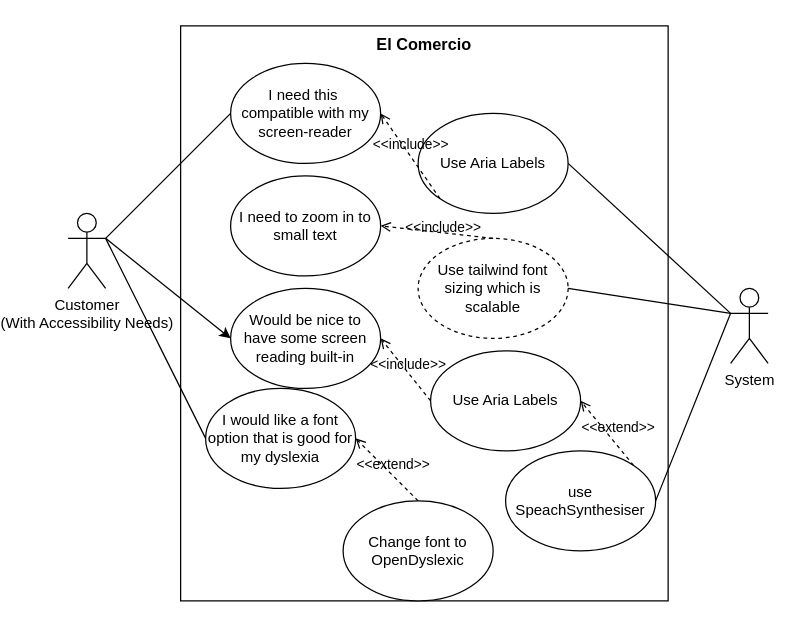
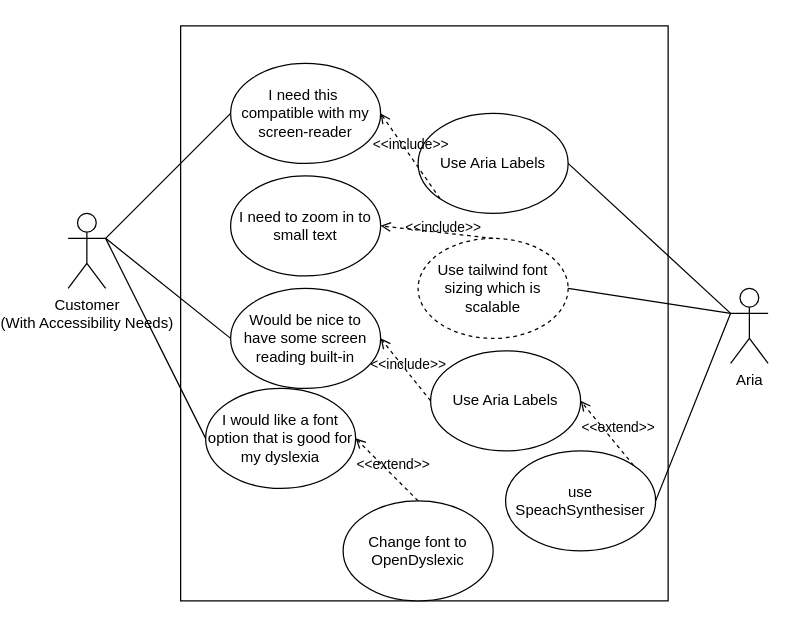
  <mxCell id="0" />
  <mxCell id="1" parent="0" />
  <mxCell id="2" value="" style="rounded=0;whiteSpace=wrap;html=1;" parent="1" vertex="1"><mxGeometry x="110" y="20" width="390" height="460" as="geometry" /></mxCell>
  <mxCell id="3" value="Customer&lt;div&gt;(With Accessibility Needs)&lt;/div&gt;" style="shape=umlActor;verticalLabelPosition=bottom;verticalAlign=top;html=1;outlineConnect=0;" parent="1" vertex="1"><mxGeometry x="20" y="170" width="30" height="60" as="geometry" /></mxCell>
  <mxCell id="4" value="I need this&amp;nbsp;&lt;div&gt;compatible with my screen-reader&lt;/div&gt;" style="ellipse;whiteSpace=wrap;html=1;" parent="1" vertex="1"><mxGeometry x="150" y="50" width="120" height="80" as="geometry" /></mxCell>
  <mxCell id="5" value="Would be nice to have some screen reading built-in" style="ellipse;whiteSpace=wrap;html=1;" parent="1" vertex="1"><mxGeometry x="150" y="230" width="120" height="80" as="geometry" /></mxCell>
  <mxCell id="6" value="I would like a font option that is good for my dyslexia" style="ellipse;whiteSpace=wrap;html=1;" parent="1" vertex="1"><mxGeometry x="130" y="310" width="120" height="80" as="geometry" /></mxCell>
- <mxCell id="7" value="&lt;b&gt;&lt;font style=&quot;font-size: 13px;&quot;&gt;El Comercio&lt;/font&gt;&lt;/b&gt;" style="text;html=1;align=center;verticalAlign=middle;whiteSpace=wrap;rounded=0;" vertex="1" parent="1"><mxGeometry x="250" y="20" width="110" height="30" as="geometry" /></mxCell>
  <mxCell id="8" value="I need to zoom in to small text" style="ellipse;whiteSpace=wrap;html=1;" vertex="1" parent="1"><mxGeometry x="150" y="140" width="120" height="80" as="geometry" /></mxCell>
  <mxCell id="9" value="Use tailwind font sizing which is scalable" style="ellipse;whiteSpace=wrap;html=1;dashed=1;" vertex="1" parent="1"><mxGeometry x="300" y="190" width="120" height="80" as="geometry" /></mxCell>
  <mxCell id="10" value="Use Aria Labels" style="ellipse;whiteSpace=wrap;html=1;" vertex="1" parent="1"><mxGeometry x="300" y="90" width="120" height="80" as="geometry" /></mxCell>
- <mxCell id="11" value="System" style="shape=umlActor;verticalLabelPosition=bottom;verticalAlign=top;html=1;outlineConnect=0;" vertex="1" parent="1"><mxGeometry x="550" y="230" width="30" height="60" as="geometry" /></mxCell>
+ <mxCell id="11" value="Aria" style="shape=umlActor;verticalLabelPosition=bottom;verticalAlign=top;html=1;outlineConnect=0;" vertex="1" parent="1"><mxGeometry x="550" y="230" width="30" height="60" as="geometry" /></mxCell>
  <mxCell id="12" value="Use Aria Labels" style="ellipse;whiteSpace=wrap;html=1;" vertex="1" parent="1"><mxGeometry x="310" y="280" width="120" height="80" as="geometry" /></mxCell>
  <mxCell id="13" value="use SpeachSynthesiser" style="ellipse;whiteSpace=wrap;html=1;" vertex="1" parent="1"><mxGeometry x="370" y="360" width="120" height="80" as="geometry" /></mxCell>
  <mxCell id="14" value="" style="endArrow=none;html=1;rounded=0;exitX=1;exitY=0.333;exitDx=0;exitDy=0;exitPerimeter=0;entryX=0;entryY=0.5;entryDx=0;entryDy=0;" edge="1" parent="1" source="3" target="4"><mxGeometry width="50" height="50" relative="1" as="geometry"><mxPoint x="300" y="350" as="sourcePoint" /><mxPoint x="350" y="300" as="targetPoint" /></mxGeometry></mxCell>
- <mxCell id="15" value="" style="endArrow=classic;html=1;rounded=0;exitX=1;exitY=0.333;exitDx=0;exitDy=0;exitPerimeter=0;entryX=0;entryY=0.5;entryDx=0;entryDy=0;" edge="1" parent="1" source="3" target="5"><mxGeometry width="50" height="50" relative="1" as="geometry"><mxPoint x="300" y="350" as="sourcePoint" /><mxPoint x="350" y="300" as="targetPoint" /></mxGeometry></mxCell>
+ <mxCell id="15" value="" style="endArrow=none;html=1;rounded=0;exitX=1;exitY=0.333;exitDx=0;exitDy=0;exitPerimeter=0;entryX=0;entryY=0.5;entryDx=0;entryDy=0;" edge="1" parent="1" source="3" target="5"><mxGeometry width="50" height="50" relative="1" as="geometry"><mxPoint x="300" y="350" as="sourcePoint" /><mxPoint x="350" y="300" as="targetPoint" /></mxGeometry></mxCell>
  <mxCell id="16" value="" style="endArrow=none;html=1;rounded=0;exitX=1;exitY=0.333;exitDx=0;exitDy=0;exitPerimeter=0;entryX=0;entryY=0.5;entryDx=0;entryDy=0;" edge="1" parent="1" source="3" target="6"><mxGeometry width="50" height="50" relative="1" as="geometry"><mxPoint x="300" y="350" as="sourcePoint" /><mxPoint x="350" y="300" as="targetPoint" /></mxGeometry></mxCell>
  <mxCell id="17" value="Change font to OpenDyslexic" style="ellipse;whiteSpace=wrap;html=1;" vertex="1" parent="1"><mxGeometry x="240" y="400" width="120" height="80" as="geometry" /></mxCell>
  <mxCell id="18" value="&amp;lt;&amp;lt;extend&amp;gt;&amp;gt;" style="html=1;verticalAlign=bottom;labelBackgroundColor=none;endArrow=open;endFill=0;dashed=1;rounded=0;exitX=0.5;exitY=0;exitDx=0;exitDy=0;entryX=1;entryY=0.5;entryDx=0;entryDy=0;" edge="1" parent="1" source="17" target="6"><mxGeometry x="-0.2" width="160" relative="1" as="geometry"><mxPoint x="240" y="330" as="sourcePoint" /><mxPoint x="400" y="330" as="targetPoint" /><Array as="points" /><mxPoint as="offset" /></mxGeometry></mxCell>
  <mxCell id="19" value="&amp;lt;&amp;lt;include&amp;gt;&amp;gt;" style="html=1;verticalAlign=bottom;labelBackgroundColor=none;endArrow=open;endFill=0;dashed=1;rounded=0;exitX=0;exitY=0.5;exitDx=0;exitDy=0;entryX=1;entryY=0.5;entryDx=0;entryDy=0;" edge="1" parent="1" source="12" target="5"><mxGeometry x="-0.172" y="2" width="160" relative="1" as="geometry"><mxPoint x="240" y="330" as="sourcePoint" /><mxPoint x="400" y="330" as="targetPoint" /><mxPoint as="offset" /></mxGeometry></mxCell>
  <mxCell id="20" value="&amp;lt;&amp;lt;extend&amp;gt;&amp;gt;" style="html=1;verticalAlign=bottom;labelBackgroundColor=none;endArrow=open;endFill=0;dashed=1;rounded=0;entryX=1;entryY=0.5;entryDx=0;entryDy=0;exitX=1;exitY=0;exitDx=0;exitDy=0;" edge="1" parent="1" source="13" target="12"><mxGeometry x="-0.262" y="-4" width="160" relative="1" as="geometry"><mxPoint x="240" y="330" as="sourcePoint" /><mxPoint x="400" y="330" as="targetPoint" /><mxPoint as="offset" /></mxGeometry></mxCell>
  <mxCell id="21" value="" style="endArrow=none;html=1;rounded=0;entryX=0;entryY=0.333;entryDx=0;entryDy=0;entryPerimeter=0;exitX=1;exitY=0.5;exitDx=0;exitDy=0;" edge="1" parent="1" source="9" target="11"><mxGeometry width="50" height="50" relative="1" as="geometry"><mxPoint x="300" y="350" as="sourcePoint" /><mxPoint x="350" y="300" as="targetPoint" /></mxGeometry></mxCell>
  <mxCell id="22" value="" style="endArrow=none;html=1;rounded=0;entryX=0;entryY=0.333;entryDx=0;entryDy=0;entryPerimeter=0;exitX=1;exitY=0.5;exitDx=0;exitDy=0;" edge="1" parent="1" source="13" target="11"><mxGeometry width="50" height="50" relative="1" as="geometry"><mxPoint x="430" y="240" as="sourcePoint" /><mxPoint x="560" y="260" as="targetPoint" /></mxGeometry></mxCell>
  <mxCell id="23" value="&amp;lt;&amp;lt;include&amp;gt;&amp;gt;" style="html=1;verticalAlign=bottom;labelBackgroundColor=none;endArrow=open;endFill=0;dashed=1;rounded=0;entryX=1;entryY=0.5;entryDx=0;entryDy=0;exitX=0.5;exitY=0;exitDx=0;exitDy=0;" edge="1" parent="1" source="9" target="8"><mxGeometry x="-0.122" y="4" width="160" relative="1" as="geometry"><mxPoint x="240" y="330" as="sourcePoint" /><mxPoint x="400" y="330" as="targetPoint" /><mxPoint as="offset" /></mxGeometry></mxCell>
  <mxCell id="24" value="" style="endArrow=none;html=1;rounded=0;entryX=1;entryY=0.5;entryDx=0;entryDy=0;exitX=0;exitY=0.333;exitDx=0;exitDy=0;exitPerimeter=0;" edge="1" parent="1" source="11" target="10"><mxGeometry width="50" height="50" relative="1" as="geometry"><mxPoint x="300" y="350" as="sourcePoint" /><mxPoint x="350" y="300" as="targetPoint" /></mxGeometry></mxCell>
  <mxCell id="25" value="&amp;lt;&amp;lt;include&amp;gt;&amp;gt;" style="html=1;verticalAlign=bottom;labelBackgroundColor=none;endArrow=open;endFill=0;dashed=1;rounded=0;entryX=1;entryY=0.5;entryDx=0;entryDy=0;exitX=0;exitY=1;exitDx=0;exitDy=0;" edge="1" parent="1" source="10" target="4"><mxGeometry width="160" relative="1" as="geometry"><mxPoint x="240" y="330" as="sourcePoint" /><mxPoint x="400" y="330" as="targetPoint" /></mxGeometry></mxCell>
